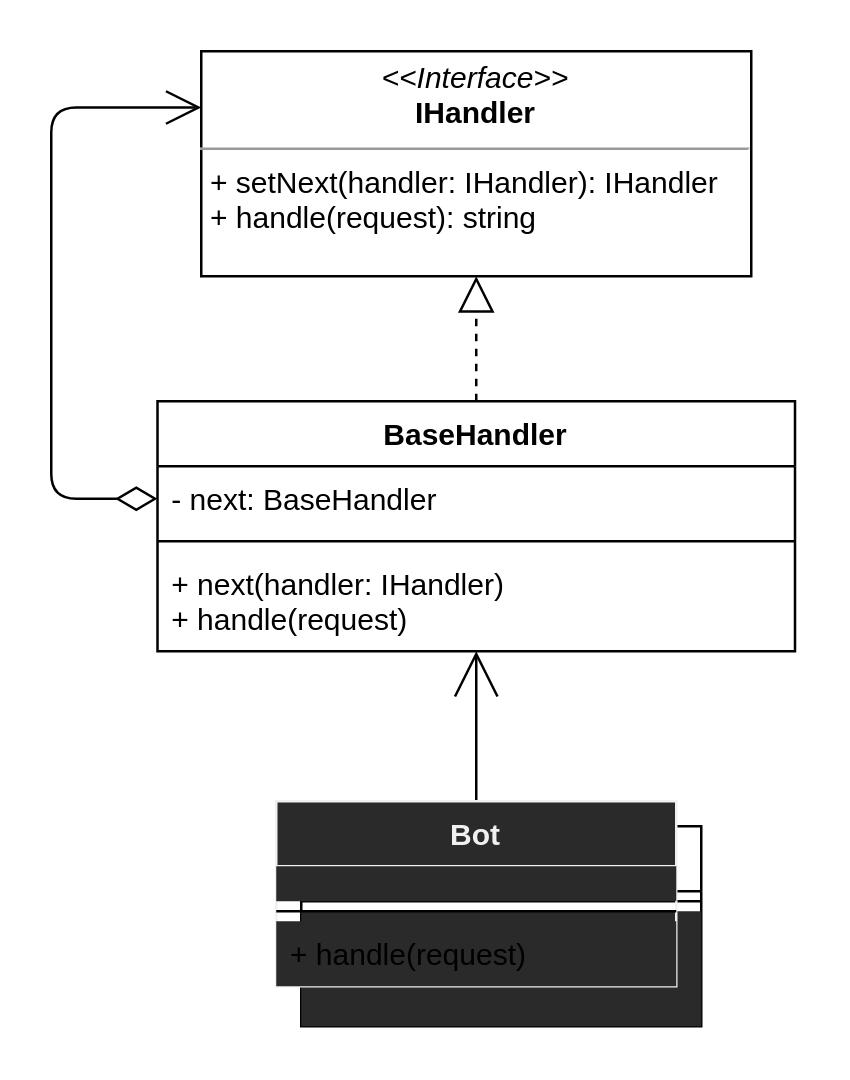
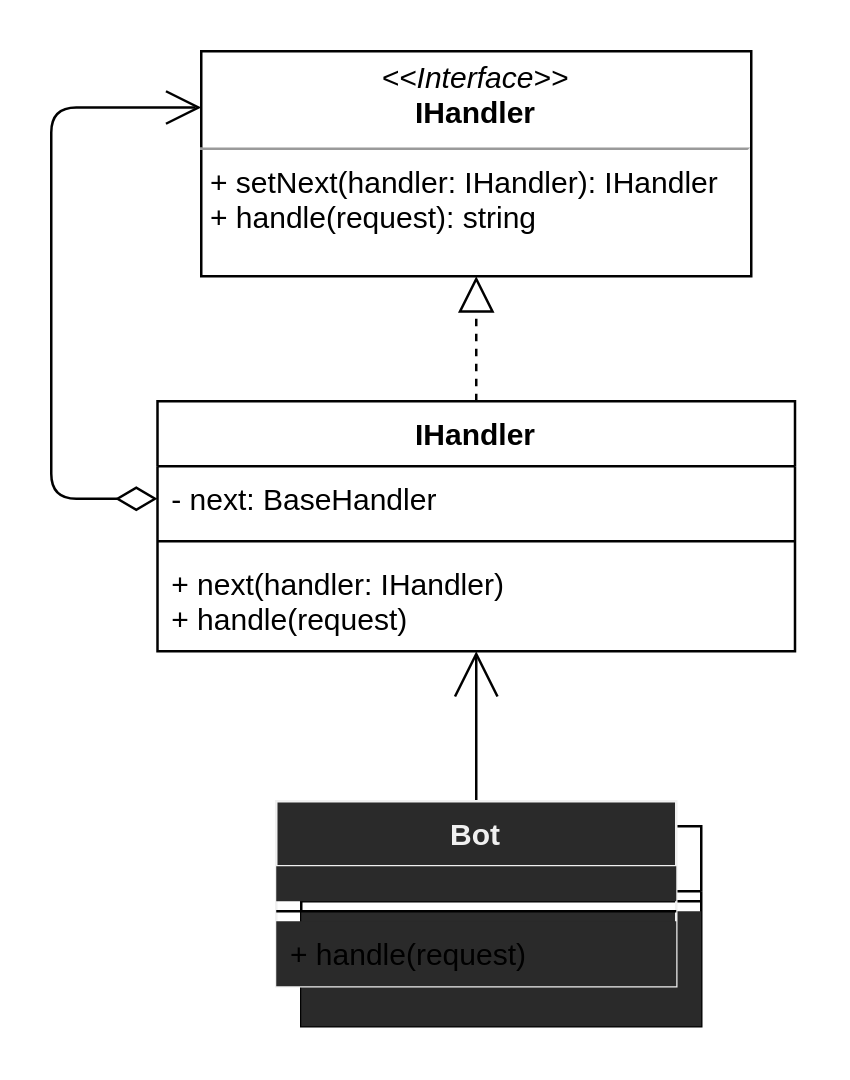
  <mxCell id="0" />
  <mxCell id="1" parent="0" />
  <mxCell id="2" value="&lt;p style=&quot;margin: 0px ; margin-top: 4px ; text-align: center&quot;&gt;&lt;i&gt;&amp;lt;&amp;lt;Interface&amp;gt;&amp;gt;&lt;/i&gt;&lt;br&gt;&lt;b&gt;IHandler&lt;/b&gt;&lt;/p&gt;&lt;hr size=&quot;1&quot;&gt;&lt;p style=&quot;margin: 0px ; margin-left: 4px&quot;&gt;+ setNext(handler: IHandler): IHandler&lt;/p&gt;&lt;p style=&quot;margin: 0px ; margin-left: 4px&quot;&gt;+ handle(request): string&lt;/p&gt;" style="verticalAlign=top;align=left;overflow=fill;fontSize=12;fontFamily=Helvetica;html=1;" vertex="1" parent="1"><mxGeometry x="80" y="20" width="220" height="90" as="geometry" /></mxCell>
- <mxCell id="3" value="BaseHandler" style="swimlane;fontStyle=1;align=center;verticalAlign=top;childLayout=stackLayout;horizontal=1;startSize=26;horizontalStack=0;resizeParent=1;resizeParentMax=0;resizeLast=0;collapsible=1;marginBottom=0;" vertex="1" parent="1"><mxGeometry x="62.5" y="160" width="255" height="100" as="geometry" /></mxCell>
+ <mxCell id="3" value="IHandler" style="swimlane;fontStyle=1;align=center;verticalAlign=top;childLayout=stackLayout;horizontal=1;startSize=26;horizontalStack=0;resizeParent=1;resizeParentMax=0;resizeLast=0;collapsible=1;marginBottom=0;" vertex="1" parent="1"><mxGeometry x="62.5" y="160" width="255" height="100" as="geometry" /></mxCell>
  <mxCell id="4" value="- next: BaseHandler" style="text;strokeColor=none;fillColor=none;align=left;verticalAlign=top;spacingLeft=4;spacingRight=4;overflow=hidden;rotatable=0;points=[[0,0.5],[1,0.5]];portConstraint=eastwest;" vertex="1" parent="3"><mxGeometry y="26" width="255" height="26" as="geometry" /></mxCell>
  <mxCell id="5" value="" style="line;strokeWidth=1;fillColor=none;align=left;verticalAlign=middle;spacingTop=-1;spacingLeft=3;spacingRight=3;rotatable=0;labelPosition=right;points=[];portConstraint=eastwest;" vertex="1" parent="3"><mxGeometry y="52" width="255" height="8" as="geometry" /></mxCell>
  <mxCell id="6" value="+ next(handler: IHandler)&#10;+ handle(request)" style="text;strokeColor=none;fillColor=none;align=left;verticalAlign=top;spacingLeft=4;spacingRight=4;overflow=hidden;rotatable=0;points=[[0,0.5],[1,0.5]];portConstraint=eastwest;" vertex="1" parent="3"><mxGeometry y="60" width="255" height="40" as="geometry" /></mxCell>
  <mxCell id="7" value="" style="endArrow=block;dashed=1;endFill=0;endSize=12;html=1;entryX=0.5;entryY=1;entryDx=0;entryDy=0;exitX=0.5;exitY=0;exitDx=0;exitDy=0;" edge="1" parent="1" source="3" target="2"><mxGeometry width="160" relative="1" as="geometry"><mxPoint x="100" y="200" as="sourcePoint" /><mxPoint x="260" y="200" as="targetPoint" /></mxGeometry></mxCell>
  <mxCell id="8" value="1" style="endArrow=open;html=1;endSize=12;startArrow=diamondThin;startSize=14;startFill=0;edgeStyle=orthogonalEdgeStyle;align=left;verticalAlign=bottom;entryX=0;entryY=0.25;entryDx=0;entryDy=0;exitX=0;exitY=0.5;exitDx=0;exitDy=0;noLabel=1;fontColor=none;" edge="1" parent="1" source="4" target="2"><mxGeometry x="-1" y="3" relative="1" as="geometry"><mxPoint x="-100" y="200" as="sourcePoint" /><mxPoint x="60" y="200" as="targetPoint" /><Array as="points"><mxPoint x="20" y="199" /><mxPoint x="20" y="43" /></Array></mxGeometry></mxCell>
  <mxCell id="9" value="Extends" style="endArrow=open;endSize=16;endFill=0;html=1;noLabel=1;fontColor=none;entryX=0.5;entryY=1;entryDx=0;entryDy=0;exitX=0.5;exitY=0;exitDx=0;exitDy=0;" edge="1" parent="1" source="13" target="3"><mxGeometry width="160" relative="1" as="geometry"><mxPoint x="190" y="310" as="sourcePoint" /><mxPoint x="250" y="310" as="targetPoint" /></mxGeometry></mxCell>
  <mxCell id="10" value="JuniorSupport" style="swimlane;fontStyle=1;align=center;verticalAlign=top;childLayout=stackLayout;horizontal=1;startSize=26;horizontalStack=0;resizeParent=1;resizeParentMax=0;resizeLast=0;collapsible=1;marginBottom=0;fontColor=#f0f0f0;" vertex="1" parent="1"><mxGeometry x="120" y="330" width="160" height="80" as="geometry" /></mxCell>
  <mxCell id="11" value="" style="line;strokeWidth=1;fillColor=none;align=left;verticalAlign=middle;spacingTop=-1;spacingLeft=3;spacingRight=3;rotatable=0;labelPosition=right;points=[];portConstraint=eastwest;" vertex="1" parent="10"><mxGeometry y="26" width="160" height="8" as="geometry" /></mxCell>
  <mxCell id="12" value="+ handle(request)" style="text;strokeColor=none;align=left;verticalAlign=top;spacingLeft=4;spacingRight=4;overflow=hidden;rotatable=0;points=[[0,0.5],[1,0.5]];portConstraint=eastwest;fillColor=#2a2a2a;" vertex="1" parent="10"><mxGeometry y="34" width="160" height="46" as="geometry" /></mxCell>
  <mxCell id="13" value="Bot" style="swimlane;fontStyle=1;align=center;verticalAlign=top;childLayout=stackLayout;horizontal=1;startSize=26;horizontalStack=0;resizeParent=1;resizeParentMax=0;resizeLast=0;collapsible=1;marginBottom=0;labelBackgroundColor=none;fontColor=#f0f0f0;strokeColor=#f0f0f0;fillColor=#2a2a2a;gradientColor=none;" vertex="1" parent="1"><mxGeometry x="110" y="320" width="160" height="74" as="geometry" /></mxCell>
  <mxCell id="14" value="" style="text;strokeColor=none;align=left;verticalAlign=top;spacingLeft=4;spacingRight=4;overflow=hidden;rotatable=0;points=[[0,0.5],[1,0.5]];portConstraint=eastwest;fillColor=#2a2a2a;" vertex="1" parent="13"><mxGeometry y="26" width="160" height="14" as="geometry" /></mxCell>
  <mxCell id="15" value="" style="line;strokeWidth=1;fillColor=none;align=left;verticalAlign=middle;spacingTop=-1;spacingLeft=3;spacingRight=3;rotatable=0;labelPosition=right;points=[];portConstraint=eastwest;" vertex="1" parent="13"><mxGeometry y="40" width="160" height="8" as="geometry" /></mxCell>
  <mxCell id="16" value="+ handle(request)" style="text;strokeColor=none;align=left;verticalAlign=top;spacingLeft=4;spacingRight=4;overflow=hidden;rotatable=0;points=[[0,0.5],[1,0.5]];portConstraint=eastwest;fillColor=#2a2a2a;" vertex="1" parent="13"><mxGeometry y="48" width="160" height="26" as="geometry" /></mxCell>
